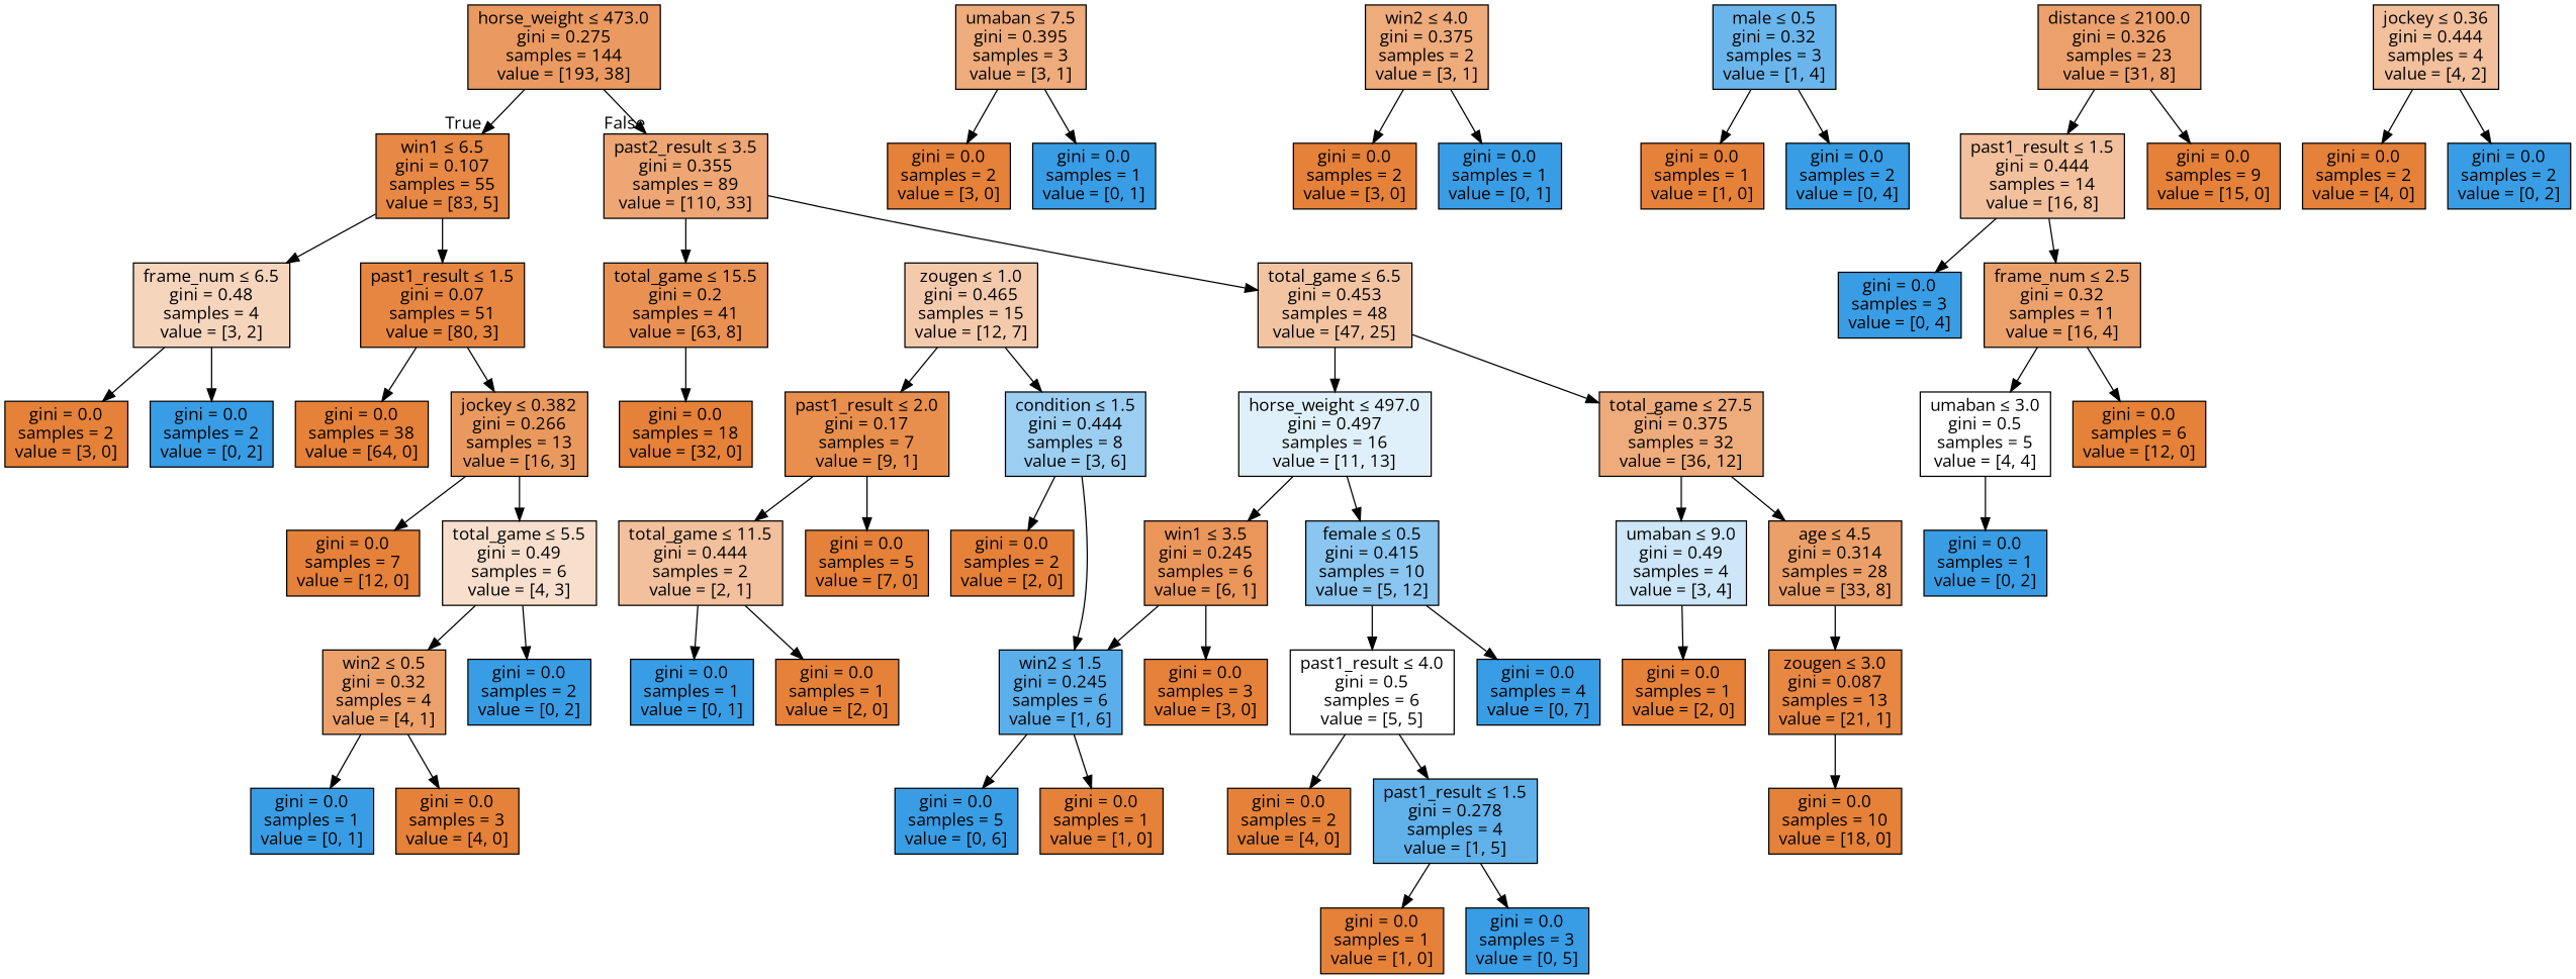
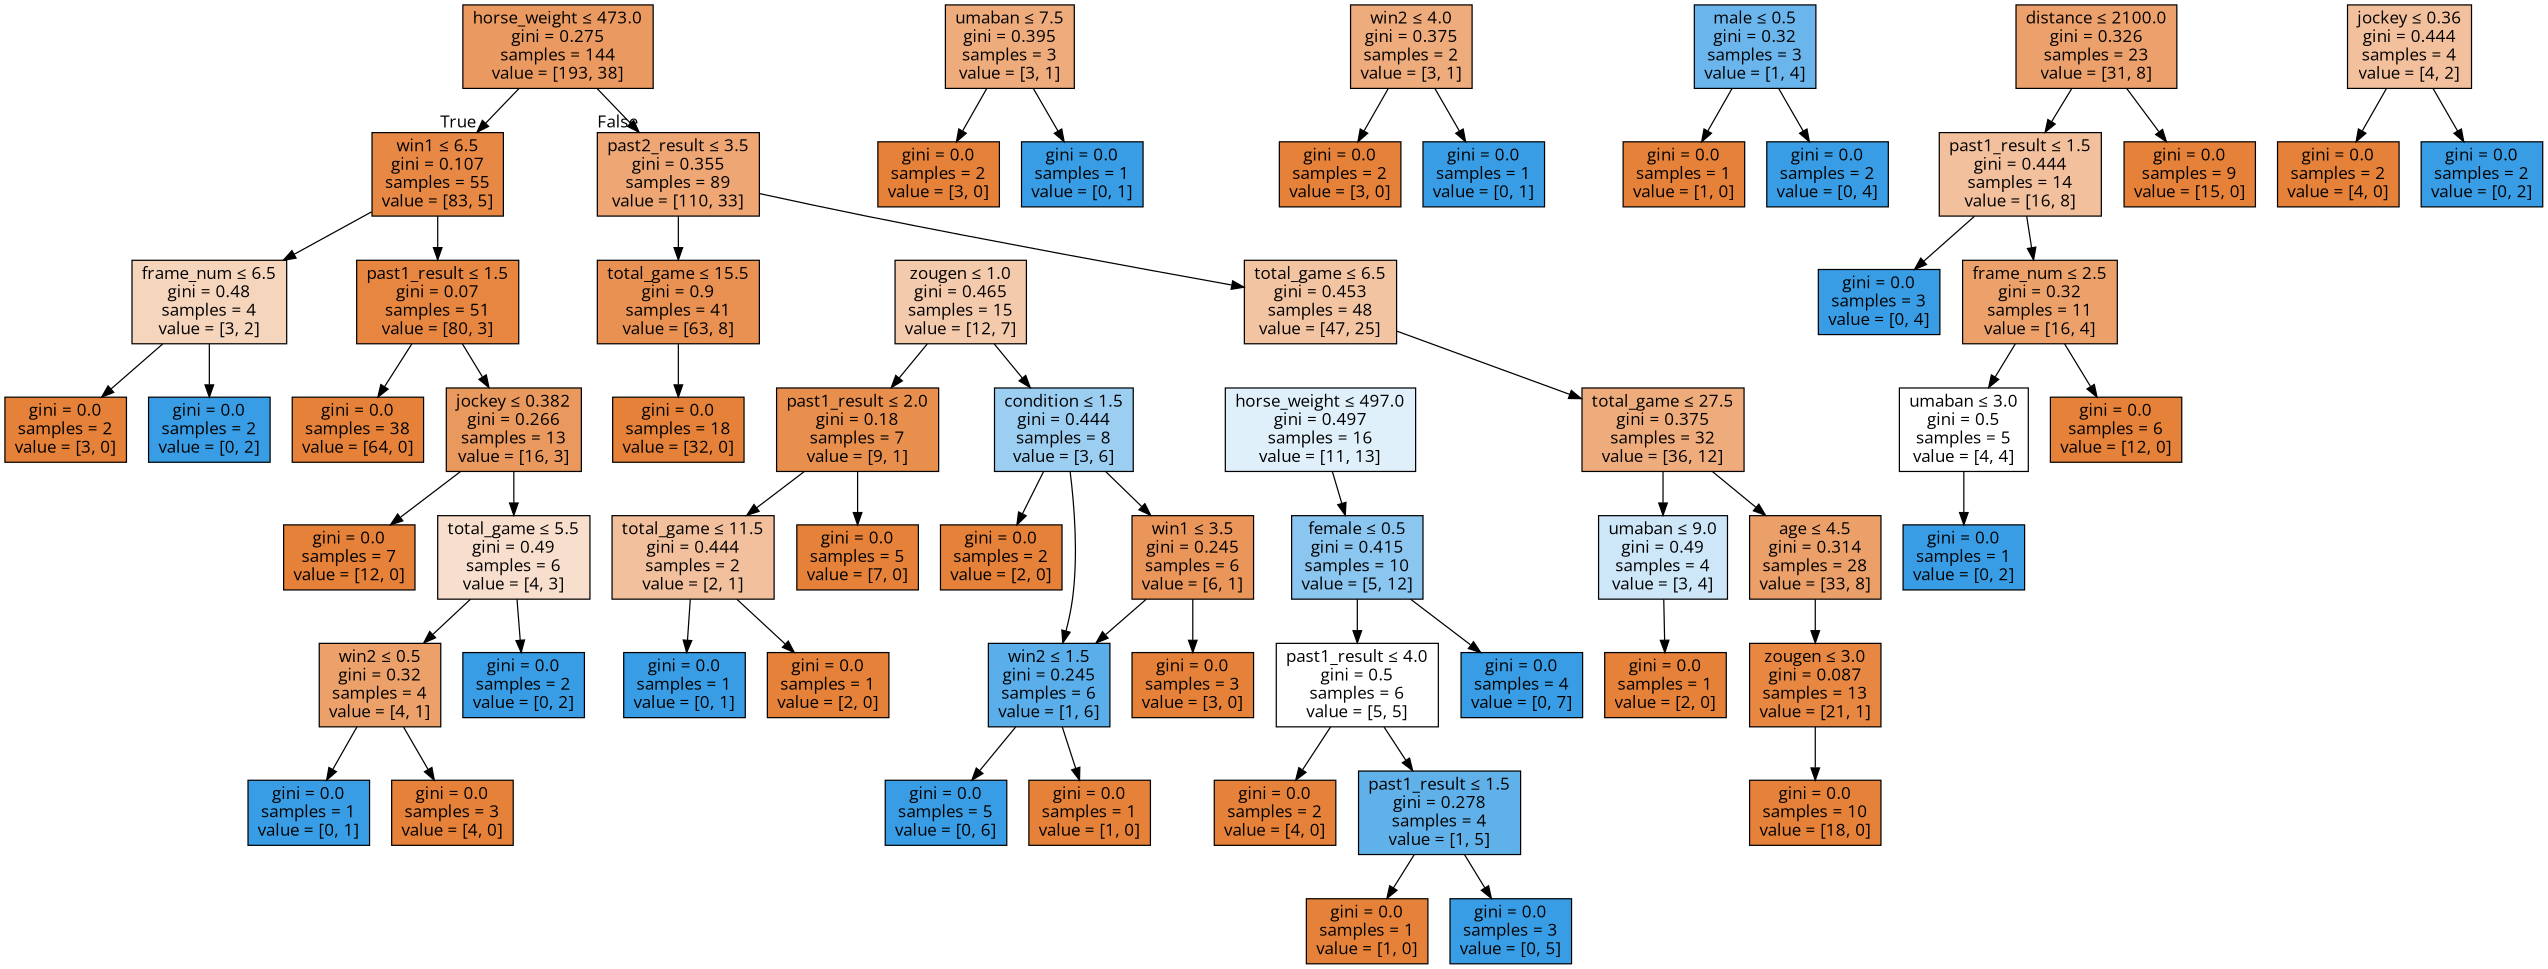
  digraph {
    fontname="Open Sans"
    node [color=black fillcolor="#e58139ff" fontname="Open Sans" shape=box style=filled]
    edge [fontname="Open Sans"]
    n1 [fillcolor="#e58139cd" label=<horse_weight &le; 473.0<br/>gini = 0.275<br/>samples = 144<br/>value = [193, 38]>]
    n2 [fillcolor="#e58139f0" label=<win1 &le; 6.5<br/>gini = 0.107<br/>samples = 55<br/>value = [83, 5]>]
    n3 [fillcolor="#e58139b3" label=<past2_result &le; 3.5<br/>gini = 0.355<br/>samples = 89<br/>value = [110, 33]>]
    n4 [fillcolor="#e58139f5" label=<past1_result &le; 1.5<br/>gini = 0.07<br/>samples = 51<br/>value = [80, 3]>]
    n5 [fillcolor="#e5813955" label=<frame_num &le; 6.5<br/>gini = 0.48<br/>samples = 4<br/>value = [3, 2]>]
    n6 [fillcolor="#e5813977" label=<total_game &le; 6.5<br/>gini = 0.453<br/>samples = 48<br/>value = [47, 25]>]
-   n7 [fillcolor="#e58139df" label=<total_game &le; 15.5<br/>gini = 0.2<br/>samples = 41<br/>value = [63, 8]>]
+   n7 [fillcolor="#e58139df" label=<total_game &le; 15.5<br/>gini = 0.9<br/>samples = 41<br/>value = [63, 8]>]
    n8 [fillcolor="#e58139cf" label=<jockey &le; 0.382<br/>gini = 0.266<br/>samples = 13<br/>value = [16, 3]>]
    n9 [label=<gini = 0.0<br/>samples = 38<br/>value = [64, 0]>]
    n10 [fillcolor="#399de5ff" label=<gini = 0.0<br/>samples = 2<br/>value = [0, 2]>]
    n11 [label=<gini = 0.0<br/>samples = 2<br/>value = [3, 0]>]
    n12 [label=<gini = 0.0<br/>samples = 7<br/>value = [12, 0]>]
    n13 [fillcolor="#e5813940" label=<total_game &le; 5.5<br/>gini = 0.49<br/>samples = 6<br/>value = [4, 3]>]
    n14 [fillcolor="#e58139bf" label=<win2 &le; 0.5<br/>gini = 0.32<br/>samples = 4<br/>value = [4, 1]>]
    n15 [fillcolor="#399de5ff" label=<gini = 0.0<br/>samples = 2<br/>value = [0, 2]>]
    n16 [label=<gini = 0.0<br/>samples = 3<br/>value = [4, 0]>]
    n17 [fillcolor="#399de5ff" label=<gini = 0.0<br/>samples = 1<br/>value = [0, 1]>]
    n18 [fillcolor="#399de527" label=<horse_weight &le; 497.0<br/>gini = 0.497<br/>samples = 16<br/>value = [11, 13]>]
    n19 [fillcolor="#e58139aa" label=<total_game &le; 27.5<br/>gini = 0.375<br/>samples = 32<br/>value = [36, 12]>]
    n20 [label=<gini = 0.0<br/>samples = 18<br/>value = [32, 0]>]
    n21 [fillcolor="#399de595" label=<female &le; 0.5<br/>gini = 0.415<br/>samples = 10<br/>value = [5, 12]>]
    n22 [fillcolor="#e58139d4" label=<win1 &le; 3.5<br/>gini = 0.245<br/>samples = 6<br/>value = [6, 1]>]
    n23 [fillcolor="#e58139c1" label=<age &le; 4.5<br/>gini = 0.314<br/>samples = 28<br/>value = [33, 8]>]
    n24 [fillcolor="#399de540" label=<umaban &le; 9.0<br/>gini = 0.49<br/>samples = 4<br/>value = [3, 4]>]
    n25 [fillcolor="#e5813900" label=<past1_result &le; 4.0<br/>gini = 0.5<br/>samples = 6<br/>value = [5, 5]>]
    n26 [fillcolor="#399de5ff" label=<gini = 0.0<br/>samples = 4<br/>value = [0, 7]>]
    n27 [label=<gini = 0.0<br/>samples = 3<br/>value = [3, 0]>]
    n28 [fillcolor="#399de5d4" label=<win2 &le; 1.5<br/>gini = 0.245<br/>samples = 6<br/>value = [1, 6]>]
    n29 [fillcolor="#399de5cc" label=<past1_result &le; 1.5<br/>gini = 0.278<br/>samples = 4<br/>value = [1, 5]>]
    n30 [label=<gini = 0.0<br/>samples = 2<br/>value = [4, 0]>]
    n31 [label=<gini = 0.0<br/>samples = 1<br/>value = [1, 0]>]
    n32 [fillcolor="#399de5ff" label=<gini = 0.0<br/>samples = 3<br/>value = [0, 5]>]
    n33 [fillcolor="#e58139aa" label=<umaban &le; 7.5<br/>gini = 0.395<br/>samples = 3<br/>value = [3, 1]>]
    n34 [label=<gini = 0.0<br/>samples = 2<br/>value = [3, 0]>]
    n35 [fillcolor="#399de5ff" label=<gini = 0.0<br/>samples = 1<br/>value = [0, 1]>]
    n36 [fillcolor="#e58139f3" label=<zougen &le; 3.0<br/>gini = 0.087<br/>samples = 13<br/>value = [21, 1]>]
    n37 [label=<gini = 0.0<br/>samples = 1<br/>value = [2, 0]>]
    n38 [fillcolor="#e581396a" label=<zougen &le; 1.0<br/>gini = 0.465<br/>samples = 15<br/>value = [12, 7]>]
    n39 [fillcolor="#399de57f" label=<condition &le; 1.5<br/>gini = 0.444<br/>samples = 8<br/>value = [3, 6]>]
-   n40 [fillcolor="#e58139e3" label=<past1_result &le; 2.0<br/>gini = 0.17<br/>samples = 7<br/>value = [9, 1]>]
+   n40 [fillcolor="#e58139e3" label=<past1_result &le; 2.0<br/>gini = 0.18<br/>samples = 7<br/>value = [9, 1]>]
    n41 [label=<gini = 0.0<br/>samples = 10<br/>value = [18, 0]>]
    n42 [label=<gini = 0.0<br/>samples = 2<br/>value = [2, 0]>]
    n43 [fillcolor="#e581397f" label=<total_game &le; 11.5<br/>gini = 0.444<br/>samples = 2<br/>value = [2, 1]>]
    n44 [label=<gini = 0.0<br/>samples = 5<br/>value = [7, 0]>]
    n45 [label=<gini = 0.0<br/>samples = 1<br/>value = [1, 0]>]
    n46 [fillcolor="#399de5ff" label=<gini = 0.0<br/>samples = 5<br/>value = [0, 6]>]
    n47 [fillcolor="#399de5ff" label=<gini = 0.0<br/>samples = 1<br/>value = [0, 1]>]
    n48 [label=<gini = 0.0<br/>samples = 1<br/>value = [2, 0]>]
    n49 [fillcolor="#e58139aa" label=<win2 &le; 4.0<br/>gini = 0.375<br/>samples = 2<br/>value = [3, 1]>]
    n50 [label=<gini = 0.0<br/>samples = 2<br/>value = [3, 0]>]
    n51 [fillcolor="#399de5ff" label=<gini = 0.0<br/>samples = 1<br/>value = [0, 1]>]
    n52 [fillcolor="#399de5bf" label=<male &le; 0.5<br/>gini = 0.32<br/>samples = 3<br/>value = [1, 4]>]
    n53 [label=<gini = 0.0<br/>samples = 1<br/>value = [1, 0]>]
    n54 [fillcolor="#399de5ff" label=<gini = 0.0<br/>samples = 2<br/>value = [0, 4]>]
    n55 [fillcolor="#e58139bd" label=<distance &le; 2100.0<br/>gini = 0.326<br/>samples = 23<br/>value = [31, 8]>]
    n56 [fillcolor="#e581397f" label=<past1_result &le; 1.5<br/>gini = 0.444<br/>samples = 14<br/>value = [16, 8]>]
    n57 [label=<gini = 0.0<br/>samples = 9<br/>value = [15, 0]>]
    n58 [fillcolor="#399de5ff" label=<gini = 0.0<br/>samples = 3<br/>value = [0, 4]>]
    n59 [fillcolor="#e58139bf" label=<frame_num &le; 2.5<br/>gini = 0.32<br/>samples = 11<br/>value = [16, 4]>]
    n60 [fillcolor="#e5813900" label=<umaban &le; 3.0<br/>gini = 0.5<br/>samples = 5<br/>value = [4, 4]>]
    n61 [label=<gini = 0.0<br/>samples = 6<br/>value = [12, 0]>]
    n62 [fillcolor="#399de5ff" label=<gini = 0.0<br/>samples = 1<br/>value = [0, 2]>]
    n63 [fillcolor="#e581397f" label=<jockey &le; 0.36<br/>gini = 0.444<br/>samples = 4<br/>value = [4, 2]>]
    n64 [label=<gini = 0.0<br/>samples = 2<br/>value = [4, 0]>]
    n65 [fillcolor="#399de5ff" label=<gini = 0.0<br/>samples = 2<br/>value = [0, 2]>]
    n1 -> n2 [headlabel=True labelangle=45 labeldistance=2.5]
    n1 -> n3 [headlabel=False labelangle=-45 labeldistance=2.5]
    n2 -> n4
    n2 -> n5
    n3 -> n6
    n3 -> n7
    n4 -> n8
    n4 -> n9
    n5 -> n10
    n5 -> n11
-   n6 -> n18
    n6 -> n19
    n7 -> n20
    n8 -> n12
    n8 -> n13
    n13 -> n14
    n13 -> n15
    n14 -> n16
    n14 -> n17
    n18 -> n21
-   n18 -> n22
+   n39 -> n22
    n19 -> n23
    n19 -> n24
    n21 -> n25
    n21 -> n26
    n22 -> n27
    n22 -> n28
    n23 -> n36
    n24 -> n37
    n25 -> n29
    n25 -> n30
    n28 -> n45
    n28 -> n46
    n29 -> n31
    n29 -> n32
    n33 -> n34
    n33 -> n35
    n36 -> n41
    n38 -> n39
    n38 -> n40
    n39 -> n28
    n39 -> n42
    n40 -> n43
    n40 -> n44
    n43 -> n47
    n43 -> n48
    n49 -> n50
    n49 -> n51
    n52 -> n53
    n52 -> n54
    n55 -> n56
    n55 -> n57
    n56 -> n58
    n56 -> n59
    n59 -> n60
    n59 -> n61
    n60 -> n62
    n63 -> n64
    n63 -> n65
  }
